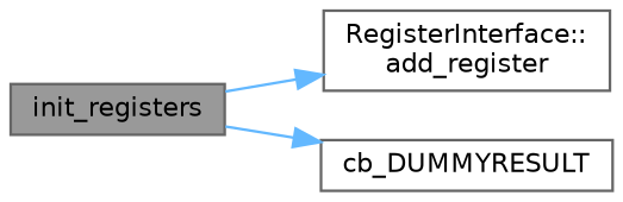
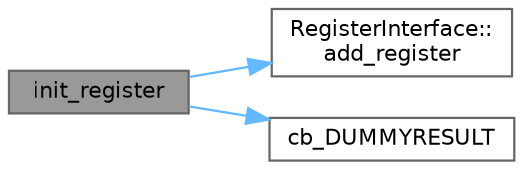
  digraph {
    rankdir=LR
    node [color=grey40 fillcolor=white fontname=Helvetica fontsize=10 shape=box style=filled]
    edge [color=steelblue1 fontname=Helvetica fontsize=10 labelfontname=Helvetica labelfontsize=10 style=solid]
-   n1 [color=gray40 fillcolor=grey60 fontcolor=black height=0.2 label=init_registers width=0.4]
+   n1 [color=gray40 fillcolor=grey60 fontcolor=black height=0.2 label=init_register width=0.4]
    n2 [height=0.2 label="RegisterInterface::\ladd_register" width=0.4]
    n3 [height=0.2 label=cb_DUMMYRESULT width=0.4]
    n1 -> n2
    n1 -> n3
  }
